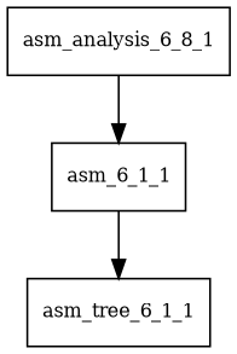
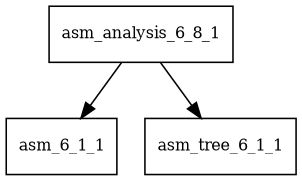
  digraph {
    node [fontsize=10.0 shape=box]
    n1 [label=asm_analysis_6_8_1]
    asm_6_1_1
    asm_tree_6_1_1
    n1 -> asm_6_1_1
-   asm_6_1_1 -> asm_tree_6_1_1
+   n1 -> asm_tree_6_1_1
  }
